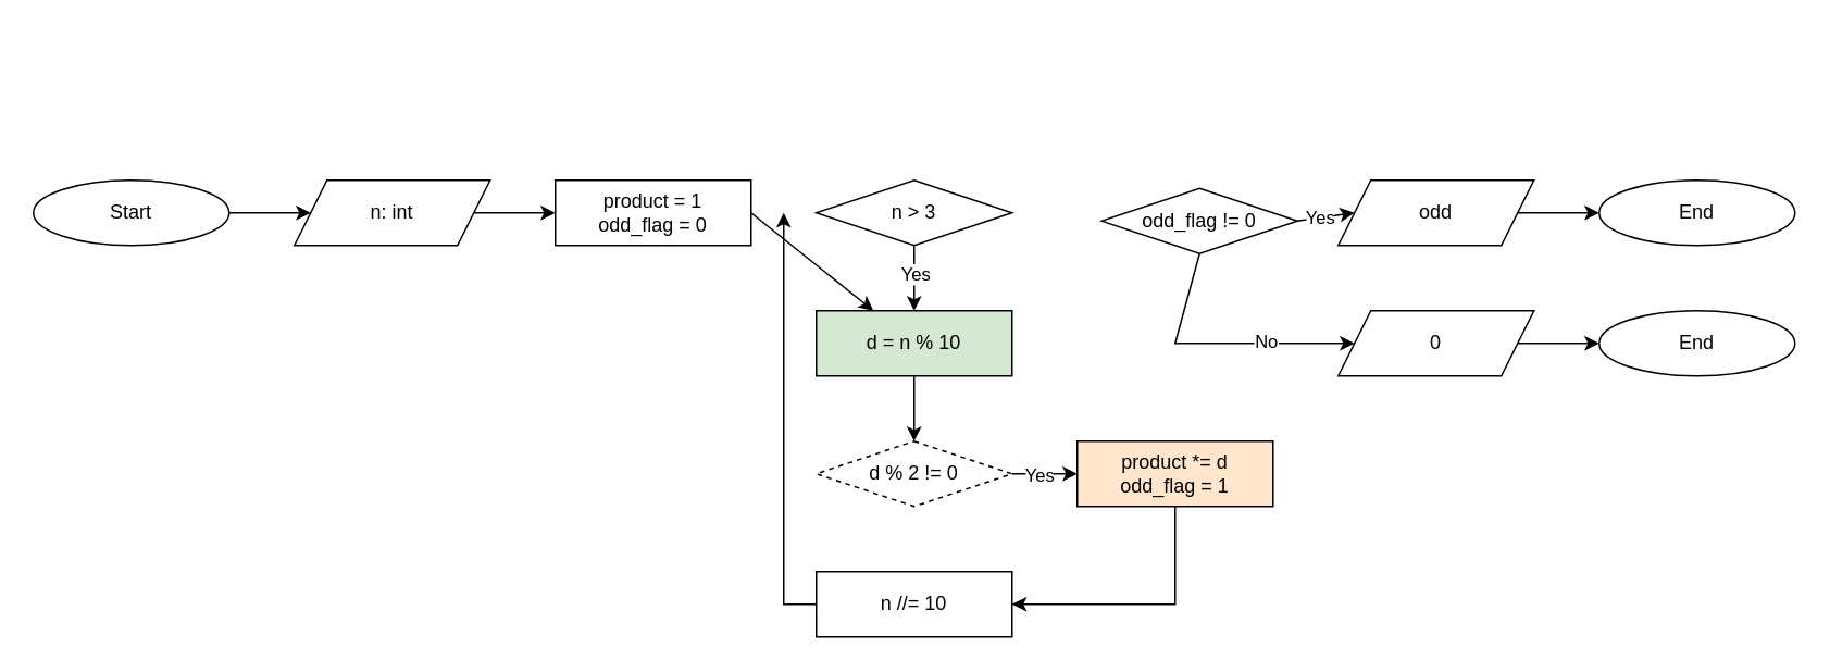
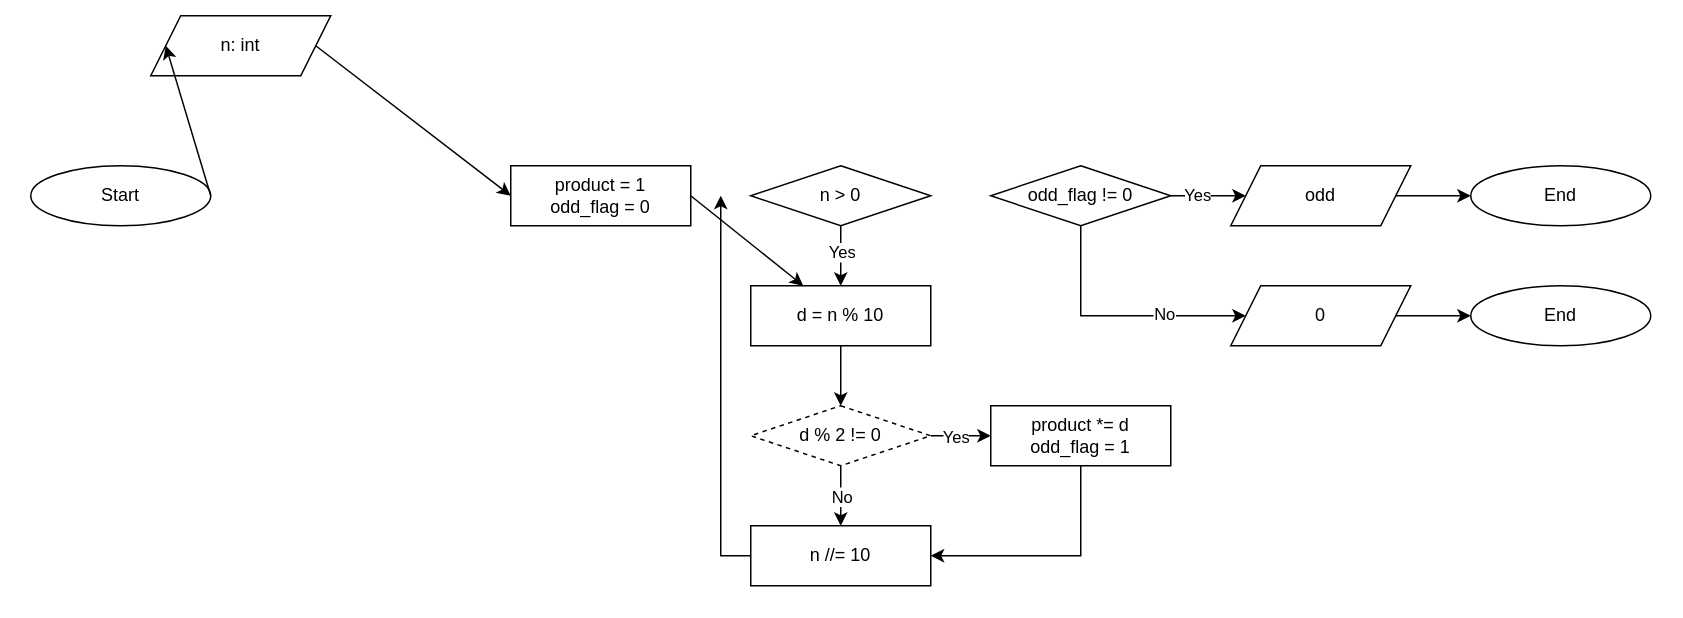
  <mxCell id="0" />
  <mxCell id="1" parent="0" />
  <mxCell id="2" value="" style="edgeStyle=orthogonalEdgeStyle;rounded=0;orthogonalLoop=1;jettySize=auto;html=1;" parent="1" edge="1"><mxGeometry relative="1" as="geometry"><mxPoint x="380" y="20" as="targetPoint" /></mxGeometry></mxCell>
  <mxCell id="3" value="Start" style="ellipse;whiteSpace=wrap;html=1;" parent="1" vertex="1"><mxGeometry x="20" y="110" width="120" height="40" as="geometry" /></mxCell>
- <mxCell id="4" value="n: int" style="shape=parallelogram;perimeter=parallelogramPerimeter;whiteSpace=wrap;html=1;fixedSize=1;" parent="1" vertex="1"><mxGeometry x="180" y="110" width="120" height="40" as="geometry" /></mxCell>
+ <mxCell id="4" value="n: int" style="shape=parallelogram;perimeter=parallelogramPerimeter;whiteSpace=wrap;html=1;fixedSize=1;" parent="1" vertex="1"><mxGeometry x="100" y="10" width="120" height="40" as="geometry" /></mxCell>
  <mxCell id="5" value="" style="endArrow=classic;html=1;rounded=0;exitX=1;exitY=0.5;exitDx=0;exitDy=0;entryX=0;entryY=0.5;entryDx=0;entryDy=0;" parent="1" source="3" target="4" edge="1"><mxGeometry width="50" height="50" relative="1" as="geometry"><mxPoint x="190" y="230" as="sourcePoint" /><mxPoint x="240" y="180" as="targetPoint" /></mxGeometry></mxCell>
  <mxCell id="6" value="" style="endArrow=classic;html=1;rounded=0;exitX=1;exitY=0.5;exitDx=0;exitDy=0;entryX=0;entryY=0.5;entryDx=0;entryDy=0;" parent="1" source="4" edge="1"><mxGeometry width="50" height="50" relative="1" as="geometry"><mxPoint x="150" y="140" as="sourcePoint" /><mxPoint x="340" y="130" as="targetPoint" /></mxGeometry></mxCell>
  <mxCell id="7" value="End" style="ellipse;whiteSpace=wrap;html=1;" parent="1" vertex="1"><mxGeometry x="980" y="110" width="120" height="40" as="geometry" /></mxCell>
  <mxCell id="8" value="product = 1&lt;div&gt;odd_flag = 0&lt;/div&gt;" style="rounded=0;whiteSpace=wrap;html=1;" parent="1" vertex="1"><mxGeometry x="340" y="110" width="120" height="40" as="geometry" /></mxCell>
- <mxCell id="9" value="n &amp;gt; 3" style="rhombus;whiteSpace=wrap;html=1;" parent="1" vertex="1"><mxGeometry x="500" y="110" width="120" height="40" as="geometry" /></mxCell>
+ <mxCell id="9" value="n &amp;gt; 0" style="rhombus;whiteSpace=wrap;html=1;" parent="1" vertex="1"><mxGeometry x="500" y="110" width="120" height="40" as="geometry" /></mxCell>
  <mxCell id="10" value="" style="endArrow=classic;html=1;rounded=0;exitX=1;exitY=0.5;exitDx=0;exitDy=0;" parent="1" source="8" target="17" edge="1"><mxGeometry width="50" height="50" relative="1" as="geometry"><mxPoint x="300" y="140" as="sourcePoint" /><mxPoint x="350" y="140" as="targetPoint" /></mxGeometry></mxCell>
  <mxCell id="11" value="odd" style="shape=parallelogram;perimeter=parallelogramPerimeter;whiteSpace=wrap;html=1;fixedSize=1;" parent="1" vertex="1"><mxGeometry x="820" y="110" width="120" height="40" as="geometry" /></mxCell>
  <mxCell id="12" value="" style="endArrow=classic;html=1;rounded=0;entryX=0;entryY=0.5;entryDx=0;entryDy=0;exitX=1;exitY=0.5;exitDx=0;exitDy=0;" parent="1" source="28" target="11" edge="1"><mxGeometry width="50" height="50" relative="1" as="geometry"><mxPoint x="810" y="150" as="sourcePoint" /><mxPoint x="700" y="140" as="targetPoint" /></mxGeometry></mxCell>
  <mxCell id="13" value="Yes" style="edgeLabel;html=1;align=center;verticalAlign=middle;resizable=0;points=[];" vertex="1" connectable="0" parent="12"><mxGeometry x="-0.514" y="1" relative="1" as="geometry"><mxPoint x="5" as="offset" /></mxGeometry></mxCell>
  <mxCell id="14" value="" style="endArrow=classic;html=1;rounded=0;exitX=1;exitY=0.5;exitDx=0;exitDy=0;entryX=0;entryY=0.5;entryDx=0;entryDy=0;" parent="1" source="11" target="7" edge="1"><mxGeometry width="50" height="50" relative="1" as="geometry"><mxPoint x="820" y="140" as="sourcePoint" /><mxPoint x="870" y="140" as="targetPoint" /></mxGeometry></mxCell>
  <mxCell id="15" value="" style="endArrow=classic;html=1;rounded=0;exitX=0.5;exitY=1;exitDx=0;exitDy=0;entryX=0.5;entryY=0;entryDx=0;entryDy=0;" parent="1" source="9" target="17" edge="1"><mxGeometry width="50" height="50" relative="1" as="geometry"><mxPoint x="470" y="140" as="sourcePoint" /><mxPoint x="560" y="170" as="targetPoint" /></mxGeometry></mxCell>
  <mxCell id="16" value="Yes" style="edgeLabel;html=1;align=center;verticalAlign=middle;resizable=0;points=[];" parent="15" vertex="1" connectable="0"><mxGeometry x="-0.129" relative="1" as="geometry"><mxPoint as="offset" /></mxGeometry></mxCell>
- <mxCell id="17" value="d = n % 10" style="rounded=0;whiteSpace=wrap;html=1;fillColor=#d5e8d4;" parent="1" vertex="1"><mxGeometry x="500" y="190" width="120" height="40" as="geometry" /></mxCell>
+ <mxCell id="17" value="d = n % 10" style="rounded=0;whiteSpace=wrap;html=1;" parent="1" vertex="1"><mxGeometry x="500" y="190" width="120" height="40" as="geometry" /></mxCell>
  <mxCell id="18" value="d % 2 != 0" style="rhombus;whiteSpace=wrap;html=1;dashed=1;" parent="1" vertex="1"><mxGeometry x="500" y="270" width="120" height="40" as="geometry" /></mxCell>
  <mxCell id="19" value="" style="endArrow=classic;html=1;rounded=0;exitX=1;exitY=0.5;exitDx=0;exitDy=0;" parent="1" source="18" edge="1"><mxGeometry width="50" height="50" relative="1" as="geometry"><mxPoint x="470" y="140" as="sourcePoint" /><mxPoint x="660" y="290" as="targetPoint" /></mxGeometry></mxCell>
  <mxCell id="20" value="Yes" style="edgeLabel;html=1;align=center;verticalAlign=middle;resizable=0;points=[];" parent="19" vertex="1" connectable="0"><mxGeometry x="-0.221" relative="1" as="geometry"><mxPoint as="offset" /></mxGeometry></mxCell>
- <mxCell id="21" value="product *= d&lt;div&gt;odd_flag = 1&lt;/div&gt;" style="rounded=0;whiteSpace=wrap;html=1;fillColor=#ffe6cc;" parent="1" vertex="1"><mxGeometry x="660" y="270" width="120" height="40" as="geometry" /></mxCell>
+ <mxCell id="21" value="product *= d&lt;div&gt;odd_flag = 1&lt;/div&gt;" style="rounded=0;whiteSpace=wrap;html=1;" parent="1" vertex="1"><mxGeometry x="660" y="270" width="120" height="40" as="geometry" /></mxCell>
  <mxCell id="22" value="n //= 10" style="rounded=0;whiteSpace=wrap;html=1;" parent="1" vertex="1"><mxGeometry x="500" y="350" width="120" height="40" as="geometry" /></mxCell>
  <mxCell id="23" value="" style="endArrow=classic;html=1;rounded=0;exitX=0.5;exitY=1;exitDx=0;exitDy=0;entryX=1;entryY=0.5;entryDx=0;entryDy=0;" parent="1" source="21" target="22" edge="1"><mxGeometry width="50" height="50" relative="1" as="geometry"><mxPoint x="630" y="140" as="sourcePoint" /><mxPoint x="680" y="140" as="targetPoint" /><Array as="points"><mxPoint x="720" y="370" /></Array></mxGeometry></mxCell>
  <mxCell id="24" value="" style="endArrow=classic;html=1;rounded=0;exitX=0;exitY=0.5;exitDx=0;exitDy=0;" parent="1" source="22" edge="1"><mxGeometry width="50" height="50" relative="1" as="geometry"><mxPoint x="730" y="320" as="sourcePoint" /><mxPoint x="480" y="130" as="targetPoint" /><Array as="points"><mxPoint x="480" y="370" /></Array></mxGeometry></mxCell>
+ <mxCell id="25" value="" style="endArrow=classic;html=1;rounded=0;exitX=0.5;exitY=1;exitDx=0;exitDy=0;entryX=0.5;entryY=0;entryDx=0;entryDy=0;" parent="1" source="18" target="22" edge="1"><mxGeometry width="50" height="50" relative="1" as="geometry"><mxPoint x="570" y="160" as="sourcePoint" /><mxPoint x="570" y="200" as="targetPoint" /></mxGeometry></mxCell>
+ <mxCell id="26" value="No" style="edgeLabel;html=1;align=center;verticalAlign=middle;resizable=0;points=[];" parent="25" vertex="1" connectable="0"><mxGeometry x="-0.014" relative="1" as="geometry"><mxPoint as="offset" /></mxGeometry></mxCell>
  <mxCell id="27" value="" style="endArrow=classic;html=1;rounded=0;exitX=0.5;exitY=1;exitDx=0;exitDy=0;entryX=0.5;entryY=0;entryDx=0;entryDy=0;" parent="1" source="17" target="18" edge="1"><mxGeometry width="50" height="50" relative="1" as="geometry"><mxPoint x="470" y="140" as="sourcePoint" /><mxPoint x="510" y="140" as="targetPoint" /></mxGeometry></mxCell>
- <mxCell id="28" value="odd_flag != 0" style="rhombus;whiteSpace=wrap;html=1;" vertex="1" parent="1"><mxGeometry x="675" y="115" width="120" height="40" as="geometry" /></mxCell>
+ <mxCell id="28" value="odd_flag != 0" style="rhombus;whiteSpace=wrap;html=1;" vertex="1" parent="1"><mxGeometry x="660" y="110" width="120" height="40" as="geometry" /></mxCell>
  <mxCell id="29" value="" style="endArrow=classic;html=1;rounded=0;exitX=0.5;exitY=1;exitDx=0;exitDy=0;entryX=0;entryY=0.5;entryDx=0;entryDy=0;" edge="1" parent="1" source="28" target="32"><mxGeometry width="50" height="50" relative="1" as="geometry"><mxPoint x="730" y="180" as="sourcePoint" /><mxPoint x="770" y="180" as="targetPoint" /><Array as="points"><mxPoint x="720" y="210" /></Array></mxGeometry></mxCell>
  <mxCell id="30" value="No" style="edgeLabel;html=1;align=center;verticalAlign=middle;resizable=0;points=[];" vertex="1" connectable="0" parent="29"><mxGeometry x="0.35" y="2" relative="1" as="geometry"><mxPoint as="offset" /></mxGeometry></mxCell>
  <mxCell id="31" value="End" style="ellipse;whiteSpace=wrap;html=1;" vertex="1" parent="1"><mxGeometry x="980" y="190" width="120" height="40" as="geometry" /></mxCell>
  <mxCell id="32" value="0" style="shape=parallelogram;perimeter=parallelogramPerimeter;whiteSpace=wrap;html=1;fixedSize=1;" vertex="1" parent="1"><mxGeometry x="820" y="190" width="120" height="40" as="geometry" /></mxCell>
  <mxCell id="33" value="" style="endArrow=classic;html=1;rounded=0;exitX=1;exitY=0.5;exitDx=0;exitDy=0;entryX=0;entryY=0.5;entryDx=0;entryDy=0;" edge="1" parent="1" source="32" target="31"><mxGeometry width="50" height="50" relative="1" as="geometry"><mxPoint x="820" y="220" as="sourcePoint" /><mxPoint x="870" y="220" as="targetPoint" /></mxGeometry></mxCell>
